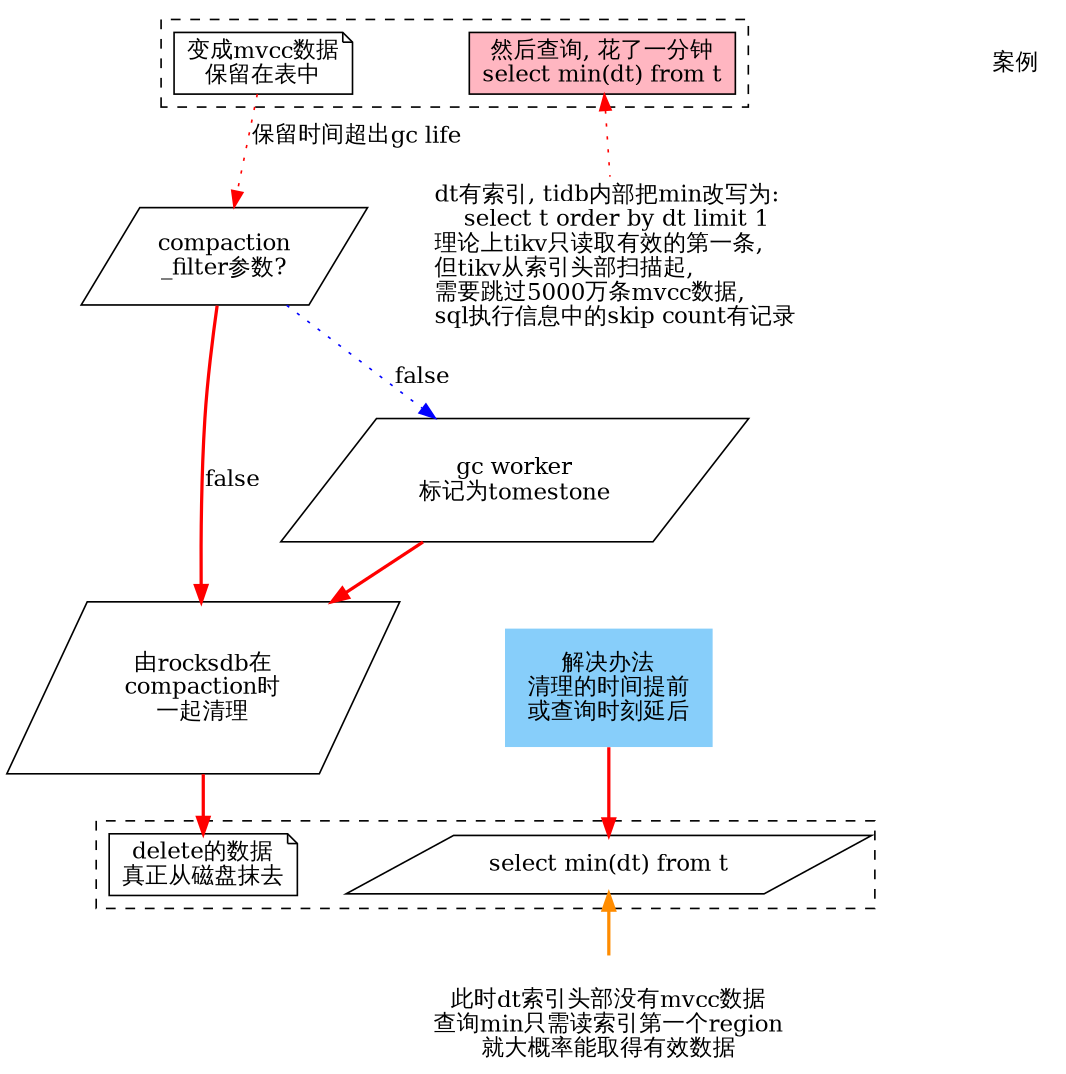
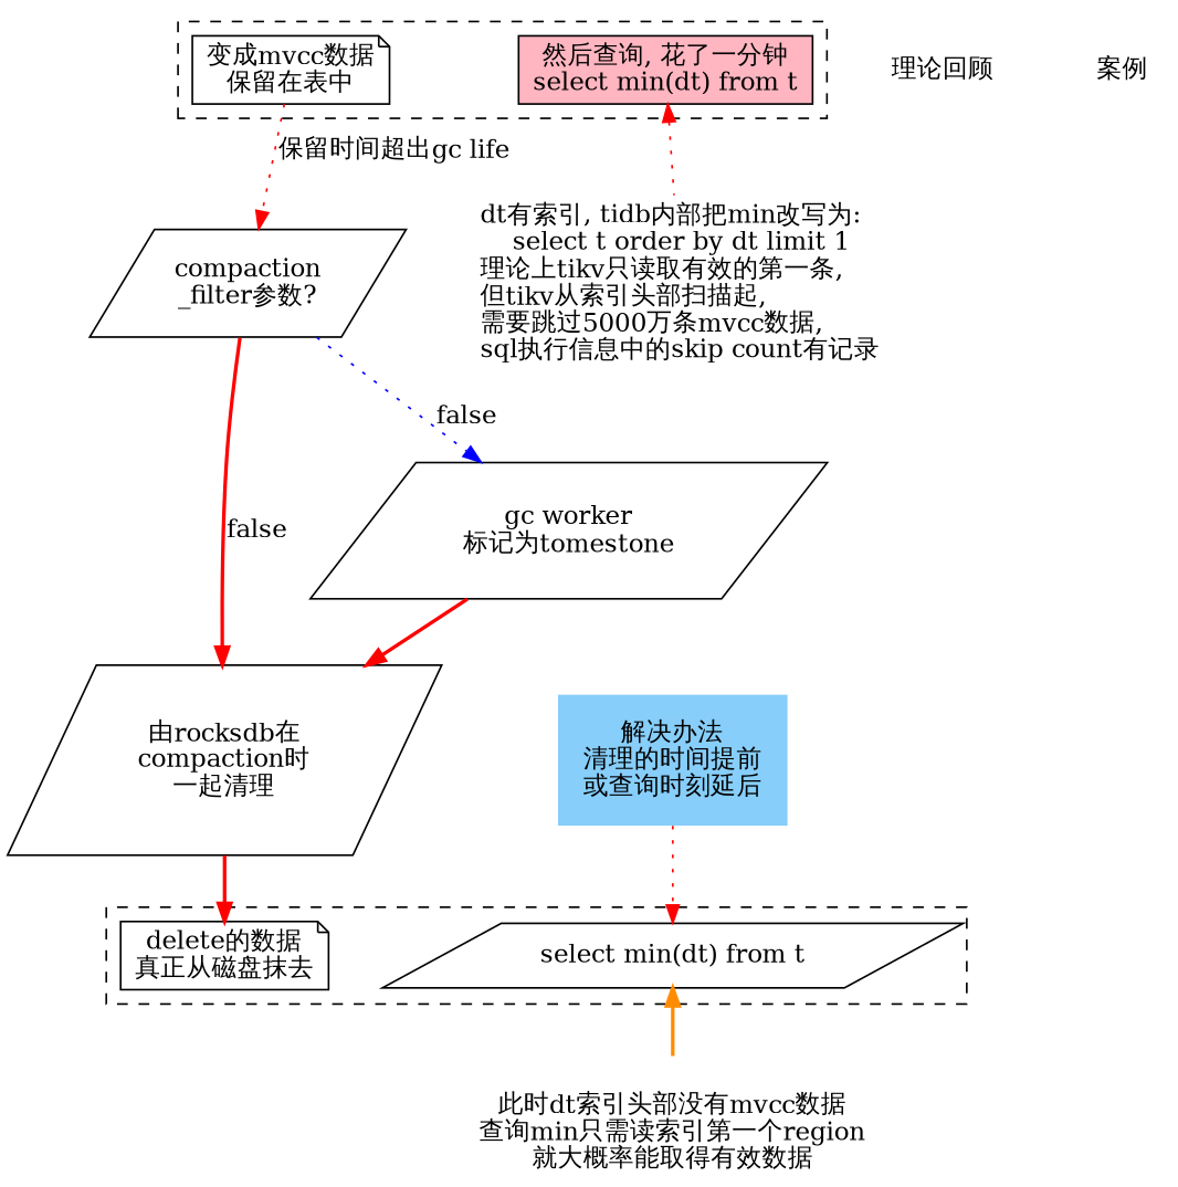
  digraph {
    nodesep=0.5
    node [shape=plaintext]
    edge [color=red style=bold]
    n1 [fillcolor=lightpink label="然后查询, 花了一分钟\nselect min(dt) from t" shape=box style=filled]
    "变成mvcc数据\n保留在表中" [shape=note]
    n3 [label="delete的数据\n真正从磁盘抹去" shape=note width=1.5]
    n4 [label="select min(dt) from t" shape=parallelogram]
    n5 [label="dt有索引, tidb内部把min改写为:\l    select t order by dt limit 1\l理论上tikv只读取有效的第一条,\l但tikv从索引头部扫描起,\l需要跳过5000万条mvcc数据,\lsql执行信息中的skip count有记录\l" width=3]
    n6 [label="compaction\n_filter参数?" margin=0 shape=parallelogram]
    n7 [label="\n此时dt索引头部没有mvcc数据\n查询min只需读索引第一个region\n就大概率能取得有效数据"]
    n8 [fillcolor=lightskyblue label="解决办法\n清理的时间提前\n或查询时刻延后" margin=0.2 style=filled]
    n9 [label="由rocksdb在\ncompaction时\n一起清理" shape=parallelogram]
    "gc worker\n标记为tomestone" [shape=parallelogram]
+   n11 [label="理论回顾"]
    n12 [label="案例"]
    subgraph cluster_1 {
      style=dashed
      subgraph sub_2 {
        rank=same
        style=dashed
        n1
        "变成mvcc数据\n保留在表中"
      }
    }
    subgraph cluster_3 {
      style=dashed
      n3
      n4
    }
    n1 -> n5 [dir=back style=dotted]
    "变成mvcc数据\n保留在表中" -> n1 [style=invis color=""]
    "变成mvcc数据\n保留在表中" -> n6 [label="保留时间超出gc life" style=dotted]
    n4 -> n7 [color=darkorange dir=back]
    n6 -> n9 [label=false]
    n6 -> "gc worker\n标记为tomestone" [color=blue label=false style=dotted]
-   n8 -> n4
+   n8 -> n4 [style=dotted]
    n9 -> n3
    "gc worker\n标记为tomestone" -> n9
  }
